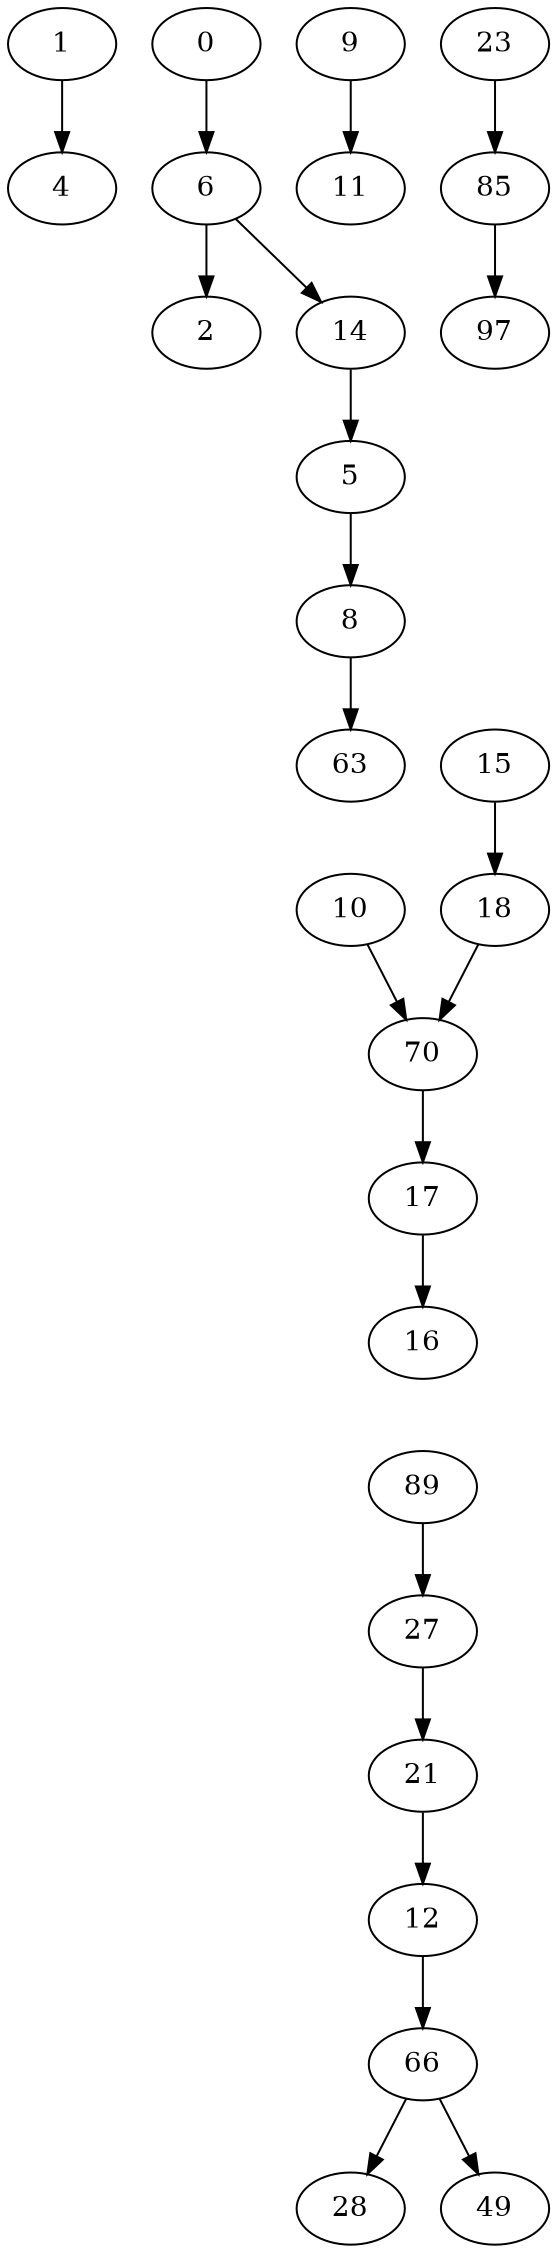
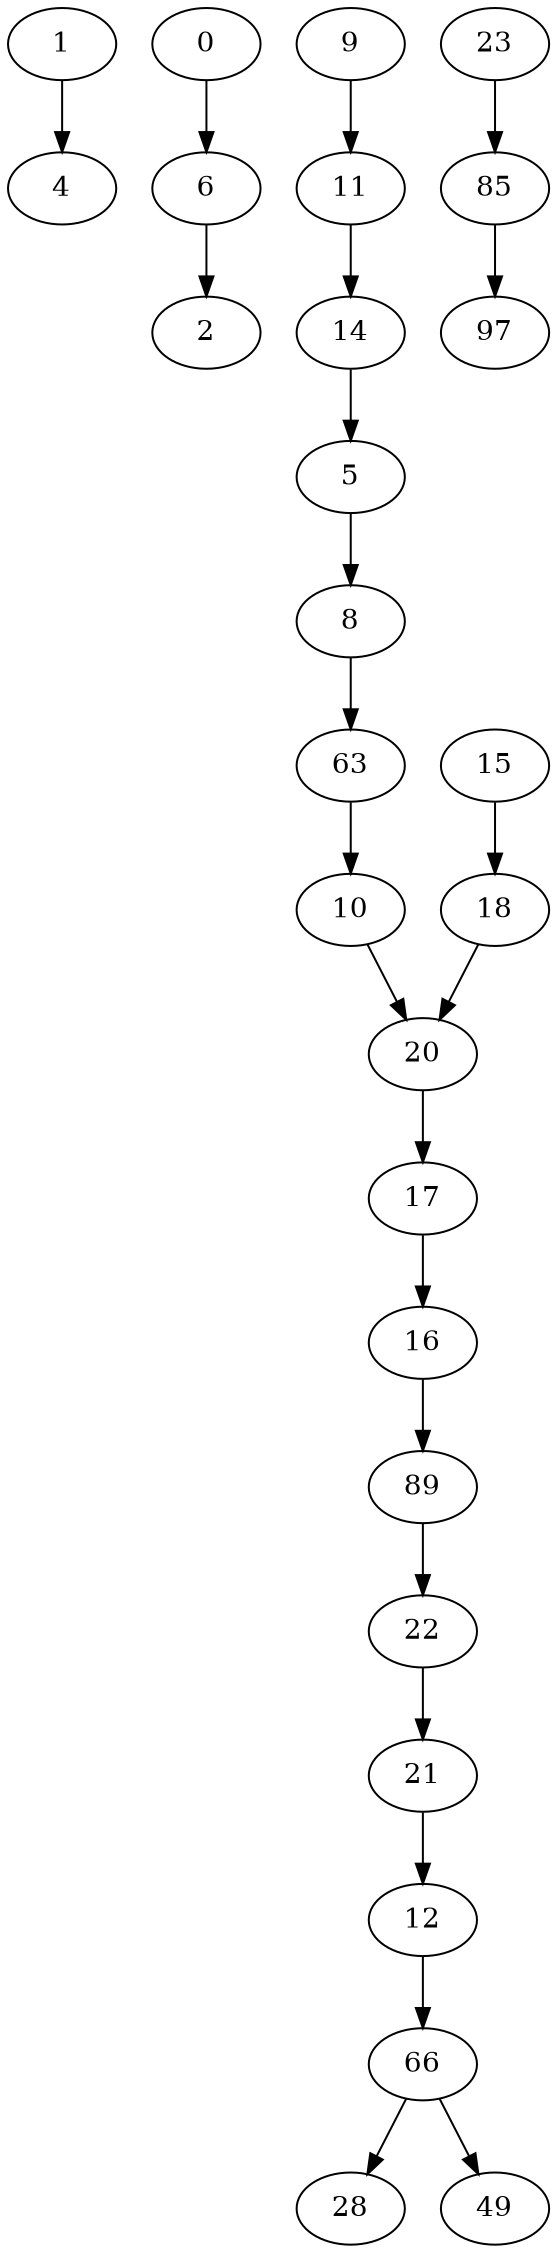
  digraph {
    1
    4
    0
    6
    2
    9
    11
    14
    5
    8
    n11 [label=63]
    10
-   20 [label=70]
+   20
    15
    18
    17
    16
    n18 [label=89]
-   22 [label=27]
+   22
    21
    12
    n22 [label=66]
    28
    n24 [label=49]
    n25 [label=85]
    23
    n27 [label=97]
    1 -> 4
    0 -> 6
    6 -> 2
    9 -> 11
-   6 -> 14
+   11 -> 14
    14 -> 5
    5 -> 8
    8 -> n11
+   n11 -> 10
    10 -> 20
    20 -> 17
    15 -> 18
    18 -> 20
    17 -> 16
+   16 -> n18
    n18 -> 22
    22 -> 21
    21 -> 12
    12 -> n22
    n22 -> 28
    n22 -> n24
    n25 -> n27
    23 -> n25
  }
